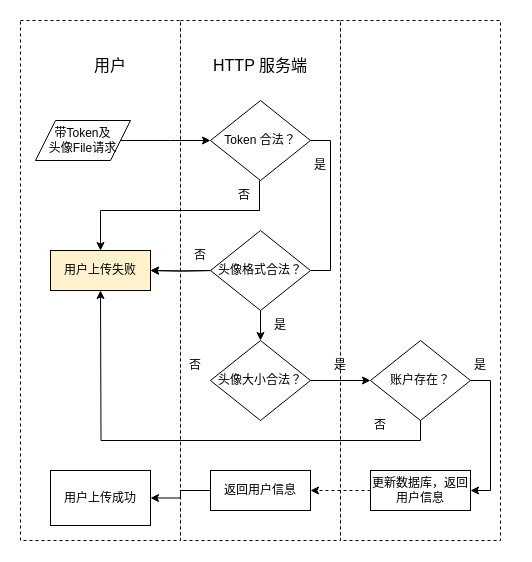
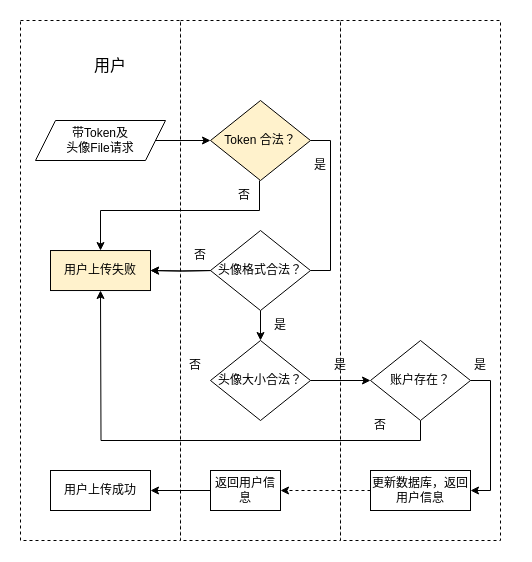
  <mxCell id="0" />
  <mxCell id="1" parent="0" />
  <mxCell id="2" value="" style="rounded=0;whiteSpace=wrap;html=1;fontSize=16;dashed=1;" parent="1" vertex="1"><mxGeometry x="340" y="20" width="160" height="520" as="geometry" /></mxCell>
  <mxCell id="3" value="" style="rounded=0;whiteSpace=wrap;html=1;fontSize=16;dashed=1;" parent="1" vertex="1"><mxGeometry x="180" y="20" width="160" height="520" as="geometry" /></mxCell>
  <mxCell id="4" value="" style="rounded=0;whiteSpace=wrap;html=1;fontSize=16;dashed=1;" parent="1" vertex="1"><mxGeometry x="20" y="20" width="160" height="520" as="geometry" /></mxCell>
  <mxCell id="5" value="" style="edgeStyle=orthogonalEdgeStyle;rounded=0;orthogonalLoop=1;jettySize=auto;html=1;" parent="1" source="6" edge="1"><mxGeometry relative="1" as="geometry"><mxPoint x="210" y="140" as="targetPoint" /></mxGeometry></mxCell>
- <mxCell id="6" value="带Token及&lt;br&gt;头像File请求" style="shape=parallelogram;perimeter=parallelogramPerimeter;whiteSpace=wrap;html=1;fixedSize=1;" parent="1" vertex="1"><mxGeometry x="35" y="120" width="95" height="40" as="geometry" /></mxCell>
+ <mxCell id="6" value="带Token及&lt;br&gt;头像File请求" style="shape=parallelogram;perimeter=parallelogramPerimeter;whiteSpace=wrap;html=1;fixedSize=1;" parent="1" vertex="1"><mxGeometry x="35" y="120" width="130" height="40" as="geometry" /></mxCell>
  <mxCell id="7" value="" style="edgeStyle=orthogonalEdgeStyle;rounded=0;orthogonalLoop=1;jettySize=auto;html=1;" edge="1" parent="1" target="12"><mxGeometry relative="1" as="geometry"><mxPoint x="210" y="270.03" as="sourcePoint" /></mxGeometry></mxCell>
  <mxCell id="8" value="&lt;font style=&quot;font-size: 16px;&quot;&gt;用户&lt;/font&gt;" style="text;html=1;strokeColor=none;fillColor=none;align=center;verticalAlign=middle;whiteSpace=wrap;rounded=0;" parent="1" vertex="1"><mxGeometry x="80" y="50" width="60" height="30" as="geometry" /></mxCell>
- <mxCell id="9" value="&lt;font style=&quot;font-size: 16px;&quot;&gt;HTTP 服务端&lt;/font&gt;" style="text;html=1;strokeColor=none;fillColor=none;align=center;verticalAlign=middle;whiteSpace=wrap;rounded=0;" parent="1" vertex="1"><mxGeometry x="210" y="50" width="100" height="30" as="geometry" /></mxCell>
  <mxCell id="10" style="edgeStyle=orthogonalEdgeStyle;rounded=0;orthogonalLoop=1;jettySize=auto;html=1;exitX=1;exitY=0.5;exitDx=0;exitDy=0;entryX=1;entryY=0.5;entryDx=0;entryDy=0;endArrow=none;" edge="1" parent="1" source="11" target="17"><mxGeometry relative="1" as="geometry" /></mxCell>
- <mxCell id="11" value="Token 合法？" style="rhombus;whiteSpace=wrap;html=1;" vertex="1" parent="1"><mxGeometry x="210" y="100" width="100" height="80" as="geometry" /></mxCell>
+ <mxCell id="11" value="Token 合法？" style="rhombus;whiteSpace=wrap;html=1;fillColor=#fff2cc;" vertex="1" parent="1"><mxGeometry x="210" y="100" width="100" height="80" as="geometry" /></mxCell>
  <mxCell id="12" value="用户上传失败" style="rounded=0;whiteSpace=wrap;html=1;fillColor=#fff2cc;" vertex="1" parent="1"><mxGeometry x="50" y="250.03" width="100" height="40" as="geometry" /></mxCell>
  <mxCell id="13" style="edgeStyle=orthogonalEdgeStyle;rounded=0;orthogonalLoop=1;jettySize=auto;html=1;exitX=0.75;exitY=0;exitDx=0;exitDy=0;" edge="1" parent="1" source="14" target="12"><mxGeometry relative="1" as="geometry"><Array as="points"><mxPoint x="259" y="210" /><mxPoint x="100" y="210" /></Array></mxGeometry></mxCell>
  <mxCell id="14" value="否" style="text;html=1;strokeColor=none;fillColor=none;align=center;verticalAlign=middle;whiteSpace=wrap;rounded=0;" vertex="1" parent="1"><mxGeometry x="214" y="180" width="60" height="30" as="geometry" /></mxCell>
  <mxCell id="15" value="" style="edgeStyle=orthogonalEdgeStyle;rounded=0;orthogonalLoop=1;jettySize=auto;html=1;" edge="1" parent="1" target="12"><mxGeometry relative="1" as="geometry"><mxPoint x="214" y="270.03" as="sourcePoint" /></mxGeometry></mxCell>
  <mxCell id="16" value="" style="edgeStyle=orthogonalEdgeStyle;rounded=0;orthogonalLoop=1;jettySize=auto;html=1;" edge="1" parent="1" source="17" target="21"><mxGeometry relative="1" as="geometry" /></mxCell>
  <mxCell id="17" value="头像格式合法？" style="rhombus;whiteSpace=wrap;html=1;" vertex="1" parent="1"><mxGeometry x="210" y="230.03" width="100" height="80" as="geometry" /></mxCell>
  <mxCell id="18" value="是" style="text;html=1;strokeColor=none;fillColor=none;align=center;verticalAlign=middle;whiteSpace=wrap;rounded=0;" vertex="1" parent="1"><mxGeometry x="290" y="150" width="60" height="30" as="geometry" /></mxCell>
  <mxCell id="19" value="否" style="text;html=1;strokeColor=none;fillColor=none;align=center;verticalAlign=middle;whiteSpace=wrap;rounded=0;" vertex="1" parent="1"><mxGeometry x="170" y="240" width="60" height="30" as="geometry" /></mxCell>
  <mxCell id="20" value="" style="edgeStyle=orthogonalEdgeStyle;rounded=0;orthogonalLoop=1;jettySize=auto;html=1;" edge="1" parent="1" source="21" target="25"><mxGeometry relative="1" as="geometry" /></mxCell>
  <mxCell id="21" value="头像大小合法？" style="rhombus;whiteSpace=wrap;html=1;" vertex="1" parent="1"><mxGeometry x="210" y="340" width="100" height="80" as="geometry" /></mxCell>
  <mxCell id="22" value="是" style="text;html=1;strokeColor=none;fillColor=none;align=center;verticalAlign=middle;whiteSpace=wrap;rounded=0;" vertex="1" parent="1"><mxGeometry x="250" y="310" width="60" height="30" as="geometry" /></mxCell>
  <mxCell id="23" style="edgeStyle=orthogonalEdgeStyle;rounded=0;orthogonalLoop=1;jettySize=auto;html=1;exitX=0.5;exitY=1;exitDx=0;exitDy=0;" edge="1" parent="1" source="25"><mxGeometry relative="1" as="geometry"><mxPoint x="100" y="290" as="targetPoint" /></mxGeometry></mxCell>
  <mxCell id="24" style="edgeStyle=orthogonalEdgeStyle;rounded=0;orthogonalLoop=1;jettySize=auto;html=1;exitX=1;exitY=0.5;exitDx=0;exitDy=0;entryX=1;entryY=0.5;entryDx=0;entryDy=0;" edge="1" parent="1" source="25" target="30"><mxGeometry relative="1" as="geometry" /></mxCell>
  <mxCell id="25" value="账户存在？" style="rhombus;whiteSpace=wrap;html=1;" vertex="1" parent="1"><mxGeometry x="370" y="340" width="100" height="80" as="geometry" /></mxCell>
  <mxCell id="26" value="是" style="text;html=1;strokeColor=none;fillColor=none;align=center;verticalAlign=middle;whiteSpace=wrap;rounded=0;" vertex="1" parent="1"><mxGeometry x="310" y="350" width="60" height="30" as="geometry" /></mxCell>
  <mxCell id="27" value="否" style="text;html=1;strokeColor=none;fillColor=none;align=center;verticalAlign=middle;whiteSpace=wrap;rounded=0;" vertex="1" parent="1"><mxGeometry x="165" y="350" width="60" height="30" as="geometry" /></mxCell>
  <mxCell id="28" value="否" style="text;html=1;strokeColor=none;fillColor=none;align=center;verticalAlign=middle;whiteSpace=wrap;rounded=0;" vertex="1" parent="1"><mxGeometry x="350" y="410" width="60" height="30" as="geometry" /></mxCell>
  <mxCell id="29" value="" style="edgeStyle=orthogonalEdgeStyle;rounded=0;orthogonalLoop=1;jettySize=auto;html=1;dashed=1;" edge="1" parent="1" source="30" target="33"><mxGeometry relative="1" as="geometry" /></mxCell>
  <mxCell id="30" value="更新数据库，返回用户信息" style="rounded=0;whiteSpace=wrap;html=1;" vertex="1" parent="1"><mxGeometry x="370" y="470" width="100" height="40" as="geometry" /></mxCell>
  <mxCell id="31" value="是" style="text;html=1;strokeColor=none;fillColor=none;align=center;verticalAlign=middle;whiteSpace=wrap;rounded=0;" vertex="1" parent="1"><mxGeometry x="450" y="350" width="60" height="30" as="geometry" /></mxCell>
  <mxCell id="32" value="" style="edgeStyle=orthogonalEdgeStyle;rounded=0;orthogonalLoop=1;jettySize=auto;html=1;" edge="1" parent="1" source="33" target="34"><mxGeometry relative="1" as="geometry" /></mxCell>
- <mxCell id="33" value="返回用户信息" style="rounded=0;whiteSpace=wrap;html=1;" vertex="1" parent="1"><mxGeometry x="210" y="470" width="100" height="40" as="geometry" /></mxCell>
- <mxCell id="34" value="用户上传成功" style="rounded=0;whiteSpace=wrap;html=1;" vertex="1" parent="1"><mxGeometry x="50" y="470" width="100" height="55" as="geometry" /></mxCell>
+ <mxCell id="33" value="返回用户信息" style="rounded=0;whiteSpace=wrap;html=1;" vertex="1" parent="1"><mxGeometry x="210" y="470" width="70" height="40" as="geometry" /></mxCell>
+ <mxCell id="34" value="用户上传成功" style="rounded=0;whiteSpace=wrap;html=1;" vertex="1" parent="1"><mxGeometry x="50" y="470" width="100" height="40" as="geometry" /></mxCell>
